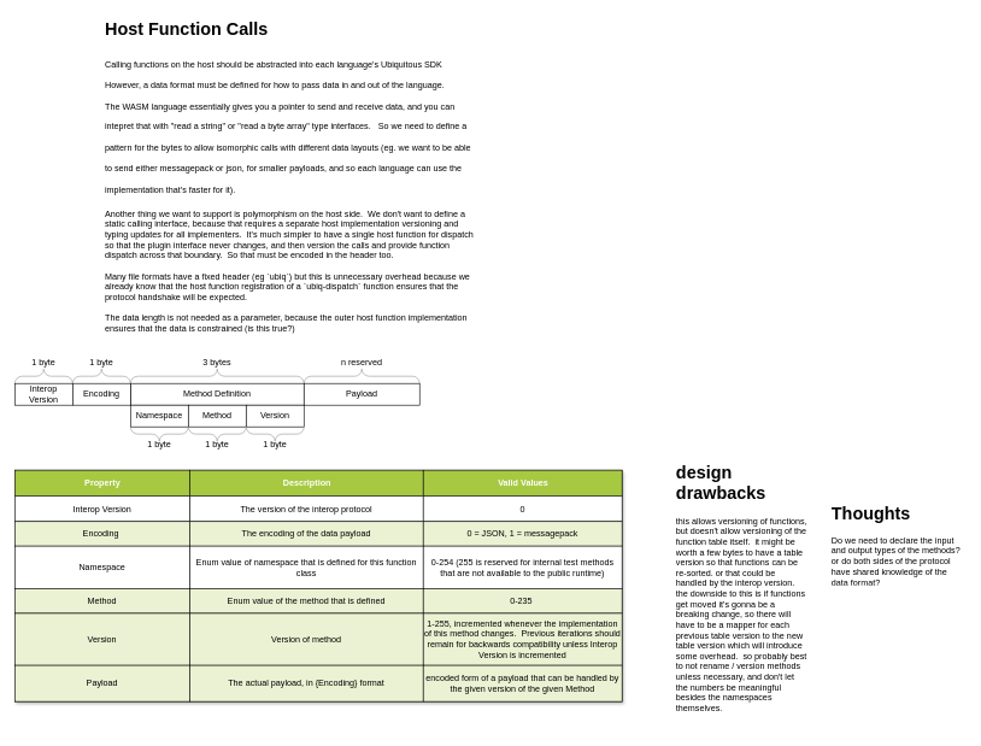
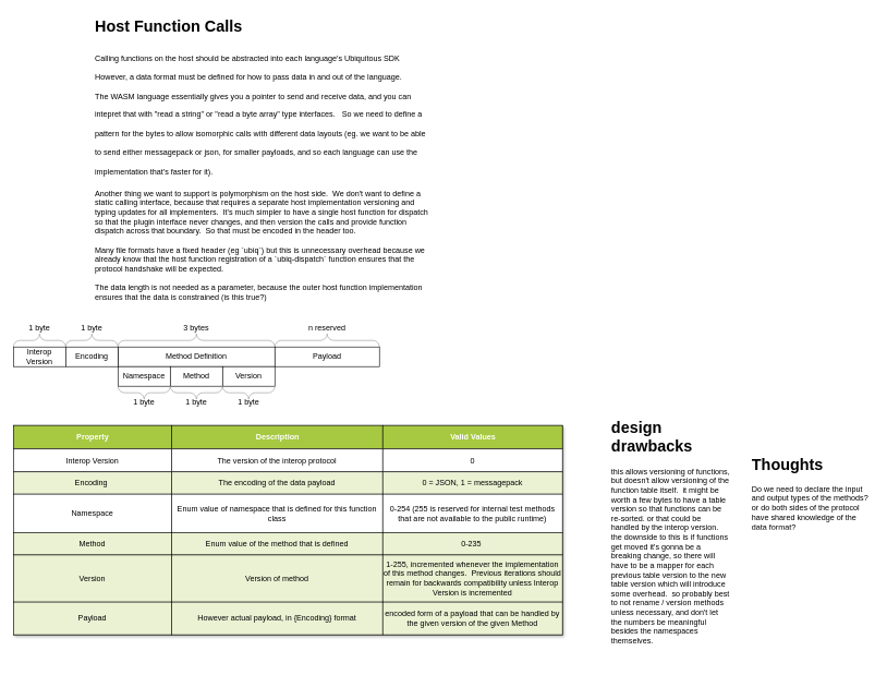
  <mxCell id="0" />
  <mxCell id="1" parent="0" />
  <mxCell id="2" value="&lt;h1&gt;&lt;span style=&quot;background-color: initial;&quot;&gt;Host Function Calls&lt;/span&gt;&lt;/h1&gt;&lt;h1&gt;&lt;span style=&quot;background-color: initial; font-size: 12px; font-weight: normal;&quot;&gt;Calling functions on the host should be abstracted into each language's Ubiquitous SDK&lt;br&gt;However, a data format must be defined for how to pass data in and out of the language.&lt;br&gt;The WASM language essentially gives you a pointer to send and receive data, and you can intepret that with &quot;read a string&quot; or &quot;read a byte array&quot; type interfaces.&amp;nbsp; &amp;nbsp;So we need to define a pattern for the bytes to allow isomorphic calls with different data layouts (eg. we want to be able to send either messagepack or json, for smaller payloads, and so each language can use the implementation that's faster for it).&lt;/span&gt;&lt;br&gt;&lt;/h1&gt;&lt;div&gt;&lt;span style=&quot;background-color: initial; font-size: 12px; font-weight: normal;&quot;&gt;Another thing we want to support is polymorphism on the host side.&amp;nbsp; We don't want to define a static calling interface, because that requires a separate host implementation versioning and typing updates for all implementers.&amp;nbsp; It's much simpler to have a single host function for dispatch so that the plugin interface never changes, and then version the calls and provide function dispatch across that boundary.&amp;nbsp; So that must be encoded in the header too.&lt;/span&gt;&lt;/div&gt;&lt;div&gt;&lt;span style=&quot;background-color: initial; font-size: 12px; font-weight: normal;&quot;&gt;&lt;br&gt;&lt;/span&gt;&lt;/div&gt;&lt;div&gt;&lt;span style=&quot;background-color: initial; font-size: 12px; font-weight: normal;&quot;&gt;Many file formats have a fixed header (eg `ubiq`) but this is unnecessary overhead because we already know that the host function registration of a `ubiq-dispatch` function ensures that the protocol handshake will be expected.&lt;br&gt;&lt;br&gt;The data length is not needed as a parameter, because the outer host function implementation ensures that the data is constrained (is this true?)&lt;/span&gt;&lt;/div&gt;" style="text;html=1;spacing=5;spacingTop=-20;whiteSpace=wrap;overflow=hidden;rounded=0;" parent="1" vertex="1"><mxGeometry x="140" y="20" width="520" height="450" as="geometry" /></mxCell>
  <mxCell id="3" value="Method Definition" style="rounded=0;whiteSpace=wrap;html=1;" parent="1" vertex="1"><mxGeometry x="180" y="530" width="240" height="30" as="geometry" /></mxCell>
  <mxCell id="4" value="3 bytes" style="verticalLabelPosition=top;shadow=0;dashed=0;align=center;html=1;verticalAlign=bottom;strokeWidth=1;shape=mxgraph.mockup.markup.curlyBrace;whiteSpace=wrap;strokeColor=#999999;labelPosition=center;" parent="1" vertex="1"><mxGeometry x="180" y="510" width="240" height="20" as="geometry" /></mxCell>
  <mxCell id="5" value="Namespace" style="rounded=0;whiteSpace=wrap;html=1;" parent="1" vertex="1"><mxGeometry x="180" y="560" width="80" height="30" as="geometry" /></mxCell>
  <mxCell id="6" value="Method" style="rounded=0;whiteSpace=wrap;html=1;" parent="1" vertex="1"><mxGeometry x="260" y="560" width="80" height="30" as="geometry" /></mxCell>
  <mxCell id="7" value="Version" style="rounded=0;whiteSpace=wrap;html=1;" parent="1" vertex="1"><mxGeometry x="340" y="560" width="80" height="30" as="geometry" /></mxCell>
  <mxCell id="8" value="n reserved" style="verticalLabelPosition=top;shadow=0;dashed=0;align=center;html=1;verticalAlign=bottom;strokeWidth=1;shape=mxgraph.mockup.markup.curlyBrace;whiteSpace=wrap;strokeColor=#999999;labelPosition=center;" parent="1" vertex="1"><mxGeometry x="420" y="510" width="160" height="20" as="geometry" /></mxCell>
  <mxCell id="9" value="Payload" style="rounded=0;whiteSpace=wrap;html=1;" parent="1" vertex="1"><mxGeometry x="420" y="530" width="160" height="30" as="geometry" /></mxCell>
  <mxCell id="10" value="" style="group" parent="1" vertex="1" connectable="0"><mxGeometry x="180" y="590" width="80" height="40" as="geometry" /></mxCell>
  <mxCell id="11" value="" style="verticalLabelPosition=top;shadow=0;dashed=0;align=center;verticalAlign=bottom;strokeWidth=1;shape=mxgraph.mockup.markup.curlyBrace;whiteSpace=wrap;strokeColor=#999999;labelPosition=center;rotation=-180;horizontal=1;textDirection=ltr;html=1;" parent="10" vertex="1"><mxGeometry width="80" height="20" as="geometry" /></mxCell>
  <mxCell id="12" value="1 byte" style="text;html=1;align=center;verticalAlign=middle;whiteSpace=wrap;rounded=0;" parent="10" vertex="1"><mxGeometry y="10" width="80" height="30" as="geometry" /></mxCell>
  <mxCell id="13" value="" style="group" parent="1" vertex="1" connectable="0"><mxGeometry x="260" y="590" width="80" height="40" as="geometry" /></mxCell>
  <mxCell id="14" value="" style="verticalLabelPosition=top;shadow=0;dashed=0;align=center;verticalAlign=bottom;strokeWidth=1;shape=mxgraph.mockup.markup.curlyBrace;whiteSpace=wrap;strokeColor=#999999;labelPosition=center;rotation=-180;horizontal=1;textDirection=ltr;html=1;" parent="13" vertex="1"><mxGeometry width="80" height="20" as="geometry" /></mxCell>
  <mxCell id="15" value="1 byte" style="text;html=1;align=center;verticalAlign=middle;whiteSpace=wrap;rounded=0;" parent="13" vertex="1"><mxGeometry y="10" width="80" height="30" as="geometry" /></mxCell>
  <mxCell id="16" value="Interop Version" style="rounded=0;whiteSpace=wrap;html=1;" parent="1" vertex="1"><mxGeometry x="20" y="530" width="80" height="30" as="geometry" /></mxCell>
  <mxCell id="17" value="1 byte" style="verticalLabelPosition=top;shadow=0;dashed=0;align=center;html=1;verticalAlign=bottom;strokeWidth=1;shape=mxgraph.mockup.markup.curlyBrace;whiteSpace=wrap;strokeColor=#999999;labelPosition=center;" parent="1" vertex="1"><mxGeometry x="20" y="510" width="80" height="20" as="geometry" /></mxCell>
  <mxCell id="18" value="Assets" style="childLayout=tableLayout;recursiveResize=0;shadow=1;fillStyle=auto;" parent="1" vertex="1"><mxGeometry x="20" y="650" width="840" height="320.0" as="geometry" /></mxCell>
  <mxCell id="19" style="shape=tableRow;horizontal=0;startSize=0;swimlaneHead=0;swimlaneBody=0;top=0;left=0;bottom=0;right=0;dropTarget=0;collapsible=0;recursiveResize=0;expand=0;fontStyle=0;strokeColor=inherit;fillColor=#ffffff;" parent="18" vertex="1"><mxGeometry width="840" height="36" as="geometry" /></mxCell>
  <mxCell id="20" value="Property" style="connectable=0;recursiveResize=0;strokeColor=inherit;fillColor=#A7C942;align=center;fontStyle=1;fontColor=#FFFFFF;html=1;" parent="19" vertex="1"><mxGeometry width="242" height="36" as="geometry"><mxRectangle width="242" height="36" as="alternateBounds" /></mxGeometry></mxCell>
  <mxCell id="21" value="Description" style="connectable=0;recursiveResize=0;strokeColor=inherit;fillColor=#A7C942;align=center;fontStyle=1;fontColor=#FFFFFF;html=1;" parent="19" vertex="1"><mxGeometry x="242" width="323" height="36" as="geometry"><mxRectangle width="323" height="36" as="alternateBounds" /></mxGeometry></mxCell>
  <mxCell id="22" value="Valid Values" style="connectable=0;recursiveResize=0;strokeColor=inherit;fillColor=#A7C942;align=center;fontStyle=1;fontColor=#FFFFFF;html=1;" parent="19" vertex="1"><mxGeometry x="565" width="275" height="36" as="geometry"><mxRectangle width="275" height="36" as="alternateBounds" /></mxGeometry></mxCell>
  <mxCell id="23" value="" style="shape=tableRow;horizontal=0;startSize=0;swimlaneHead=0;swimlaneBody=0;top=0;left=0;bottom=0;right=0;dropTarget=0;collapsible=0;recursiveResize=0;expand=0;fontStyle=0;strokeColor=inherit;fillColor=#ffffff;" parent="18" vertex="1"><mxGeometry y="36" width="840" height="35" as="geometry" /></mxCell>
  <mxCell id="24" value="Interop Version" style="connectable=0;recursiveResize=0;strokeColor=inherit;fillColor=inherit;align=center;whiteSpace=wrap;html=1;" parent="23" vertex="1"><mxGeometry width="242" height="35" as="geometry"><mxRectangle width="242" height="35" as="alternateBounds" /></mxGeometry></mxCell>
  <mxCell id="25" value="The version of the interop protocol" style="connectable=0;recursiveResize=0;strokeColor=inherit;fillColor=inherit;align=center;whiteSpace=wrap;html=1;" parent="23" vertex="1"><mxGeometry x="242" width="323" height="35" as="geometry"><mxRectangle width="323" height="35" as="alternateBounds" /></mxGeometry></mxCell>
  <mxCell id="26" value="0" style="connectable=0;recursiveResize=0;strokeColor=inherit;fillColor=inherit;align=center;whiteSpace=wrap;html=1;" parent="23" vertex="1"><mxGeometry x="565" width="275" height="35" as="geometry"><mxRectangle width="275" height="35" as="alternateBounds" /></mxGeometry></mxCell>
  <mxCell id="27" value="" style="shape=tableRow;horizontal=0;startSize=0;swimlaneHead=0;swimlaneBody=0;top=0;left=0;bottom=0;right=0;dropTarget=0;collapsible=0;recursiveResize=0;expand=0;fontStyle=1;strokeColor=inherit;fillColor=#EAF2D3;" parent="18" vertex="1"><mxGeometry y="71" width="840" height="34" as="geometry" /></mxCell>
  <mxCell id="28" value="Encoding&lt;span style=&quot;white-space: pre;&quot;&gt;&#09;&lt;/span&gt;" style="connectable=0;recursiveResize=0;strokeColor=inherit;fillColor=inherit;whiteSpace=wrap;html=1;" parent="27" vertex="1"><mxGeometry width="242" height="34" as="geometry"><mxRectangle width="242" height="34" as="alternateBounds" /></mxGeometry></mxCell>
  <mxCell id="29" value="The encoding of the data payload" style="connectable=0;recursiveResize=0;strokeColor=inherit;fillColor=inherit;whiteSpace=wrap;html=1;" parent="27" vertex="1"><mxGeometry x="242" width="323" height="34" as="geometry"><mxRectangle width="323" height="34" as="alternateBounds" /></mxGeometry></mxCell>
  <mxCell id="30" value="0 = JSON, 1 = messagepack" style="connectable=0;recursiveResize=0;strokeColor=inherit;fillColor=inherit;whiteSpace=wrap;html=1;" parent="27" vertex="1"><mxGeometry x="565" width="275" height="34" as="geometry"><mxRectangle width="275" height="34" as="alternateBounds" /></mxGeometry></mxCell>
  <mxCell id="31" value="" style="shape=tableRow;horizontal=0;startSize=0;swimlaneHead=0;swimlaneBody=0;top=0;left=0;bottom=0;right=0;dropTarget=0;collapsible=0;recursiveResize=0;expand=0;fontStyle=0;strokeColor=inherit;fillColor=#ffffff;" parent="18" vertex="1"><mxGeometry y="105" width="840" height="59" as="geometry" /></mxCell>
  <mxCell id="32" value="Namespace" style="connectable=0;recursiveResize=0;strokeColor=inherit;fillColor=inherit;fontStyle=0;align=center;whiteSpace=wrap;html=1;" parent="31" vertex="1"><mxGeometry width="242" height="59" as="geometry"><mxRectangle width="242" height="59" as="alternateBounds" /></mxGeometry></mxCell>
  <mxCell id="33" value="Enum value of namespace that is defined for this function class" style="connectable=0;recursiveResize=0;strokeColor=inherit;fillColor=inherit;fontStyle=0;align=center;whiteSpace=wrap;html=1;" parent="31" vertex="1"><mxGeometry x="242" width="323" height="59" as="geometry"><mxRectangle width="323" height="59" as="alternateBounds" /></mxGeometry></mxCell>
  <mxCell id="34" value="0-254 (255 is reserved for internal test methods that are not available to the public runtime)" style="connectable=0;recursiveResize=0;strokeColor=inherit;fillColor=inherit;fontStyle=0;align=center;whiteSpace=wrap;html=1;" parent="31" vertex="1"><mxGeometry x="565" width="275" height="59" as="geometry"><mxRectangle width="275" height="59" as="alternateBounds" /></mxGeometry></mxCell>
  <mxCell id="35" value="" style="shape=tableRow;horizontal=0;startSize=0;swimlaneHead=0;swimlaneBody=0;top=0;left=0;bottom=0;right=0;dropTarget=0;collapsible=0;recursiveResize=0;expand=0;fontStyle=1;strokeColor=inherit;fillColor=#EAF2D3;" parent="18" vertex="1"><mxGeometry y="164" width="840" height="34" as="geometry" /></mxCell>
  <mxCell id="36" value="Method" style="connectable=0;recursiveResize=0;strokeColor=inherit;fillColor=inherit;whiteSpace=wrap;html=1;" parent="35" vertex="1"><mxGeometry width="242" height="34" as="geometry"><mxRectangle width="242" height="34" as="alternateBounds" /></mxGeometry></mxCell>
  <mxCell id="37" value="Enum value of the method that is defined" style="connectable=0;recursiveResize=0;strokeColor=inherit;fillColor=inherit;whiteSpace=wrap;html=1;" parent="35" vertex="1"><mxGeometry x="242" width="323" height="34" as="geometry"><mxRectangle width="323" height="34" as="alternateBounds" /></mxGeometry></mxCell>
  <mxCell id="38" value="0-235&amp;nbsp;" style="connectable=0;recursiveResize=0;strokeColor=inherit;fillColor=inherit;whiteSpace=wrap;html=1;" parent="35" vertex="1"><mxGeometry x="565" width="275" height="34" as="geometry"><mxRectangle width="275" height="34" as="alternateBounds" /></mxGeometry></mxCell>
  <mxCell id="39" style="shape=tableRow;horizontal=0;startSize=0;swimlaneHead=0;swimlaneBody=0;top=0;left=0;bottom=0;right=0;dropTarget=0;collapsible=0;recursiveResize=0;expand=0;fontStyle=1;strokeColor=inherit;fillColor=#EAF2D3;" parent="18" vertex="1"><mxGeometry y="198" width="840" height="72" as="geometry" /></mxCell>
  <mxCell id="40" value="Version" style="connectable=0;recursiveResize=0;strokeColor=inherit;fillColor=inherit;whiteSpace=wrap;html=1;" parent="39" vertex="1"><mxGeometry width="242" height="72" as="geometry"><mxRectangle width="242" height="72" as="alternateBounds" /></mxGeometry></mxCell>
  <mxCell id="41" value="Version of method" style="connectable=0;recursiveResize=0;strokeColor=inherit;fillColor=inherit;whiteSpace=wrap;html=1;" parent="39" vertex="1"><mxGeometry x="242" width="323" height="72" as="geometry"><mxRectangle width="323" height="72" as="alternateBounds" /></mxGeometry></mxCell>
  <mxCell id="42" value="1-255, incremented whenever the implementation of this method changes.&amp;nbsp; Previous iterations should remain for backwards compatibility unless Interop Version is incremented" style="connectable=0;recursiveResize=0;strokeColor=inherit;fillColor=inherit;whiteSpace=wrap;html=1;" parent="39" vertex="1"><mxGeometry x="565" width="275" height="72" as="geometry"><mxRectangle width="275" height="72" as="alternateBounds" /></mxGeometry></mxCell>
  <mxCell id="43" style="shape=tableRow;horizontal=0;startSize=0;swimlaneHead=0;swimlaneBody=0;top=0;left=0;bottom=0;right=0;dropTarget=0;collapsible=0;recursiveResize=0;expand=0;fontStyle=1;strokeColor=inherit;fillColor=#EAF2D3;" parent="18" vertex="1"><mxGeometry y="270" width="840" height="50" as="geometry" /></mxCell>
  <mxCell id="44" value="Payload" style="connectable=0;recursiveResize=0;strokeColor=inherit;fillColor=inherit;whiteSpace=wrap;html=1;" parent="43" vertex="1"><mxGeometry width="242" height="50" as="geometry"><mxRectangle width="242" height="50" as="alternateBounds" /></mxGeometry></mxCell>
- <mxCell id="45" value="The actual payload, in {Encoding} format" style="connectable=0;recursiveResize=0;strokeColor=inherit;fillColor=inherit;whiteSpace=wrap;html=1;" parent="43" vertex="1"><mxGeometry x="242" width="323" height="50" as="geometry"><mxRectangle width="323" height="50" as="alternateBounds" /></mxGeometry></mxCell>
+ <mxCell id="45" value="However actual payload, in {Encoding} format" style="connectable=0;recursiveResize=0;strokeColor=inherit;fillColor=inherit;whiteSpace=wrap;html=1;" parent="43" vertex="1"><mxGeometry x="242" width="323" height="50" as="geometry"><mxRectangle width="323" height="50" as="alternateBounds" /></mxGeometry></mxCell>
  <mxCell id="46" value="encoded form of a payload that can be handled by the given version of the given Method" style="connectable=0;recursiveResize=0;strokeColor=inherit;fillColor=inherit;whiteSpace=wrap;html=1;" parent="43" vertex="1"><mxGeometry x="565" width="275" height="50" as="geometry"><mxRectangle width="275" height="50" as="alternateBounds" /></mxGeometry></mxCell>
  <mxCell id="47" value="Encoding" style="rounded=0;whiteSpace=wrap;html=1;" parent="1" vertex="1"><mxGeometry x="100" y="530" width="80" height="30" as="geometry" /></mxCell>
  <mxCell id="48" value="1 byte" style="verticalLabelPosition=top;shadow=0;dashed=0;align=center;html=1;verticalAlign=bottom;strokeWidth=1;shape=mxgraph.mockup.markup.curlyBrace;whiteSpace=wrap;strokeColor=#999999;labelPosition=center;" parent="1" vertex="1"><mxGeometry x="100" y="510" width="80" height="20" as="geometry" /></mxCell>
  <mxCell id="49" value="" style="group" parent="1" vertex="1" connectable="0"><mxGeometry x="340" y="590" width="80" height="40" as="geometry" /></mxCell>
  <mxCell id="50" value="" style="verticalLabelPosition=top;shadow=0;dashed=0;align=center;verticalAlign=bottom;strokeWidth=1;shape=mxgraph.mockup.markup.curlyBrace;whiteSpace=wrap;strokeColor=#999999;labelPosition=center;rotation=-180;horizontal=1;textDirection=ltr;html=1;" parent="49" vertex="1"><mxGeometry width="80" height="20" as="geometry" /></mxCell>
  <mxCell id="51" value="1 byte" style="text;html=1;align=center;verticalAlign=middle;whiteSpace=wrap;rounded=0;" parent="49" vertex="1"><mxGeometry y="10" width="80" height="30" as="geometry" /></mxCell>
  <mxCell id="52" value="&lt;h1&gt;design drawbacks&lt;/h1&gt;&lt;div&gt;this allows versioning of functions, but doesn't allow versioning of the function table itself.&amp;nbsp; it might be worth a few bytes to have a table version so that functions can be re-sorted. or that could be handled by the interop version.&amp;nbsp; the downside to this is if functions get moved it's gonna be a breaking change, so there will have to be a mapper for each previous table version to the new table version which will introduce some overhead.&amp;nbsp; so probably best to not rename / version methods unless necessary, and don't let the numbers be meaningful besides the namespaces themselves.&lt;span style=&quot;white-space: pre;&quot;&gt;&#09;&lt;/span&gt;&lt;/div&gt;" style="text;html=1;spacing=5;spacingTop=-20;whiteSpace=wrap;overflow=hidden;rounded=0;" vertex="1" parent="1"><mxGeometry x="930" y="634" width="190" height="376" as="geometry" /></mxCell>
  <mxCell id="53" value="&lt;h1&gt;Thoughts&lt;/h1&gt;&lt;div&gt;Do we need to declare the input and output types of the methods? or do both sides of the protocol have shared knowledge of the data format?&lt;/div&gt;" style="text;html=1;spacing=5;spacingTop=-20;whiteSpace=wrap;overflow=hidden;rounded=0;" vertex="1" parent="1"><mxGeometry x="1145" y="690" width="190" height="120" as="geometry" /></mxCell>
